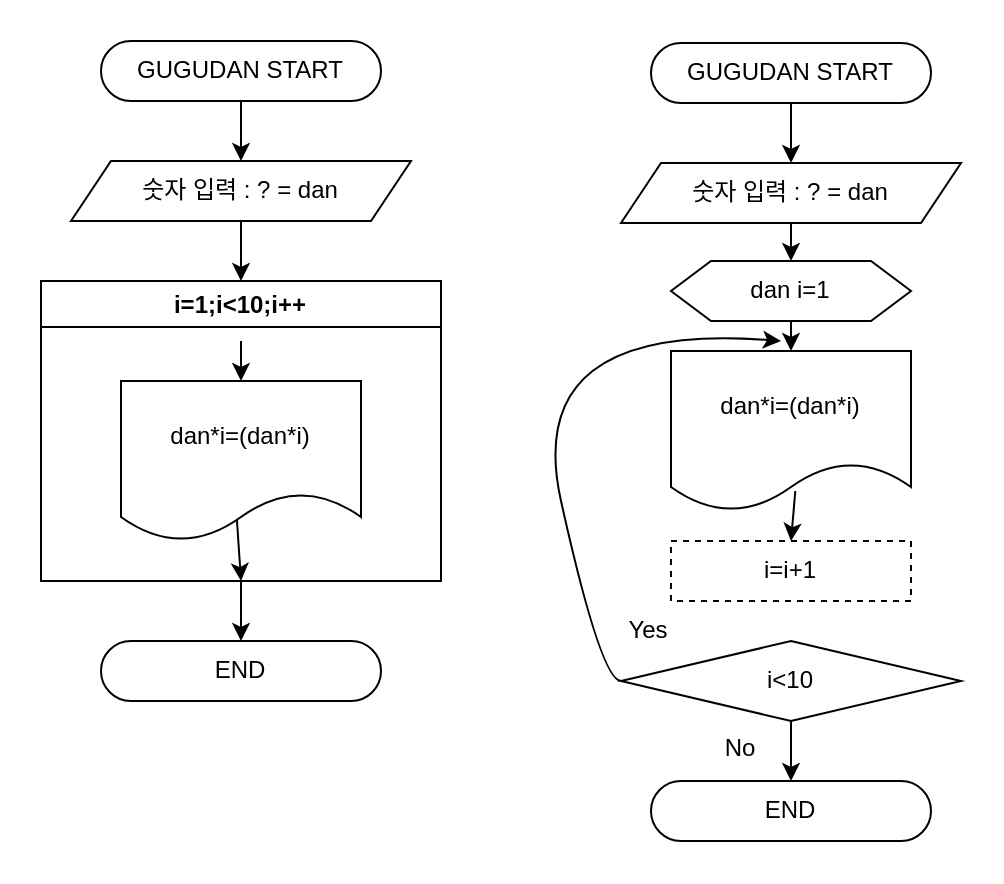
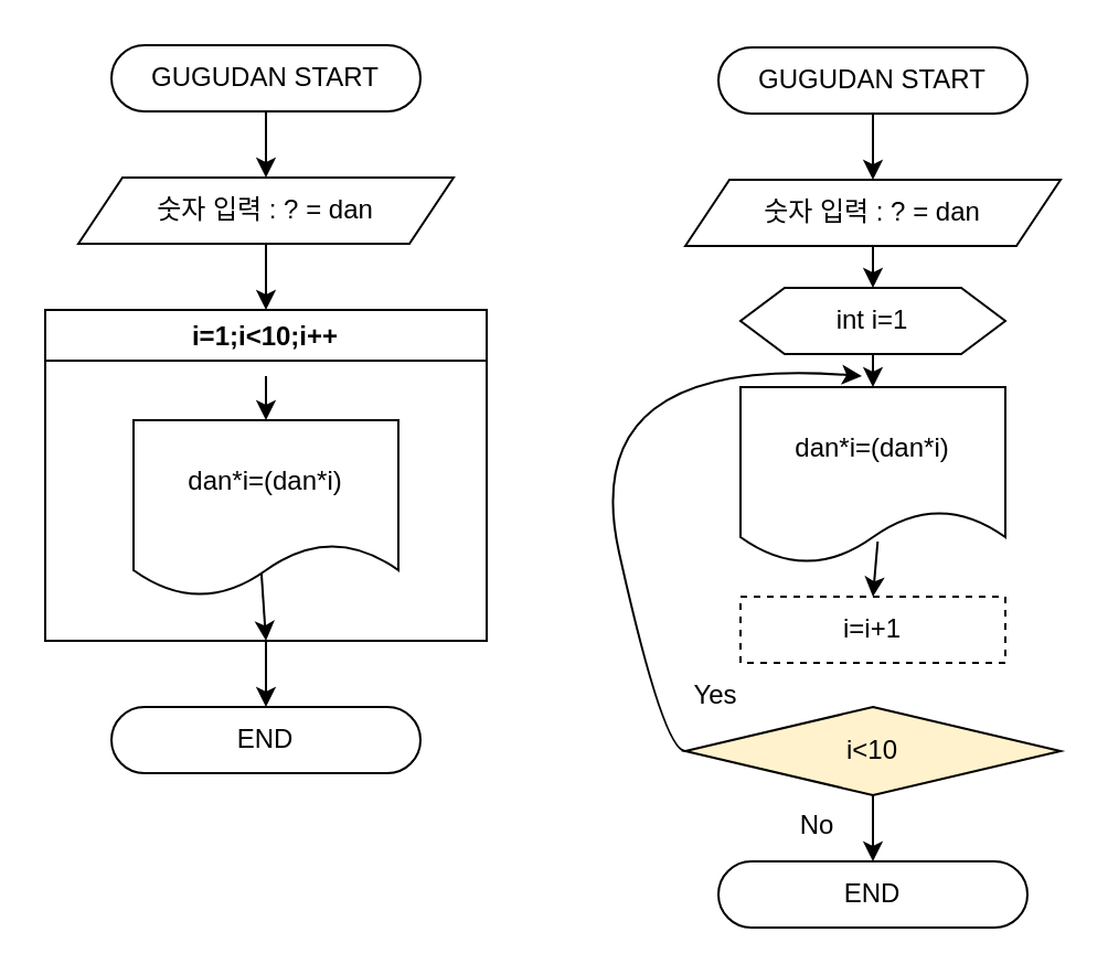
  <mxCell id="0" />
  <mxCell id="1" parent="0" />
  <mxCell id="2" style="edgeStyle=orthogonalEdgeStyle;rounded=0;orthogonalLoop=1;jettySize=auto;html=1;exitX=0.5;exitY=1;exitDx=0;exitDy=0;entryX=0.5;entryY=0;entryDx=0;entryDy=0;" edge="1" parent="1" source="3" target="6"><mxGeometry relative="1" as="geometry" /></mxCell>
  <mxCell id="3" value="GUGUDAN START" style="rounded=1;whiteSpace=wrap;html=1;arcSize=50;" vertex="1" parent="1"><mxGeometry x="50" y="20" width="140" height="30" as="geometry" /></mxCell>
  <mxCell id="4" value="END" style="rounded=1;whiteSpace=wrap;html=1;arcSize=50;" vertex="1" parent="1"><mxGeometry x="50" y="320" width="140" height="30" as="geometry" /></mxCell>
  <mxCell id="5" style="edgeStyle=orthogonalEdgeStyle;rounded=0;orthogonalLoop=1;jettySize=auto;html=1;exitX=0.5;exitY=1;exitDx=0;exitDy=0;entryX=0.5;entryY=0;entryDx=0;entryDy=0;" edge="1" parent="1" source="6" target="7"><mxGeometry relative="1" as="geometry" /></mxCell>
  <mxCell id="6" value="숫자 입력 : ? = dan" style="shape=parallelogram;perimeter=parallelogramPerimeter;whiteSpace=wrap;html=1;fixedSize=1;" vertex="1" parent="1"><mxGeometry x="35" y="80" width="170" height="30" as="geometry" /></mxCell>
  <mxCell id="7" value="i=1;i&lt;10;i++" style="swimlane;" vertex="1" parent="1"><mxGeometry x="20" y="140" width="200" height="150" as="geometry" /></mxCell>
  <mxCell id="8" value="dan*i=(dan*i)" style="shape=document;whiteSpace=wrap;html=1;boundedLbl=1;" vertex="1" parent="7"><mxGeometry x="40" y="50" width="120" height="80" as="geometry" /></mxCell>
  <mxCell id="9" value="" style="endArrow=classic;html=1;rounded=0;exitX=0.483;exitY=0.867;exitDx=0;exitDy=0;exitPerimeter=0;entryX=0.5;entryY=1;entryDx=0;entryDy=0;" edge="1" parent="7" source="8" target="7"><mxGeometry width="50" height="50" relative="1" as="geometry"><mxPoint x="250" y="140" as="sourcePoint" /><mxPoint x="300" y="90" as="targetPoint" /></mxGeometry></mxCell>
  <mxCell id="10" value="GUGUDAN START" style="rounded=1;whiteSpace=wrap;html=1;arcSize=50;" vertex="1" parent="1"><mxGeometry x="325" y="21" width="140" height="30" as="geometry" /></mxCell>
  <mxCell id="11" value="END" style="rounded=1;whiteSpace=wrap;html=1;arcSize=50;" vertex="1" parent="1"><mxGeometry x="325" y="390" width="140" height="30" as="geometry" /></mxCell>
  <mxCell id="12" value="숫자 입력 : ? = dan" style="shape=parallelogram;perimeter=parallelogramPerimeter;whiteSpace=wrap;html=1;fixedSize=1;" vertex="1" parent="1"><mxGeometry x="310" y="81" width="170" height="30" as="geometry" /></mxCell>
  <mxCell id="13" value="dan*i=(dan*i)" style="shape=document;whiteSpace=wrap;html=1;boundedLbl=1;" vertex="1" parent="1"><mxGeometry x="335" y="175" width="120" height="80" as="geometry" /></mxCell>
  <mxCell id="14" value="i=i+1" style="rounded=0;whiteSpace=wrap;html=1;dashed=1;" vertex="1" parent="1"><mxGeometry x="335" y="270" width="120" height="30" as="geometry" /></mxCell>
- <mxCell id="15" value="dan i=1" style="shape=hexagon;perimeter=hexagonPerimeter2;whiteSpace=wrap;html=1;fixedSize=1;" vertex="1" parent="1"><mxGeometry x="335" y="130" width="120" height="30" as="geometry" /></mxCell>
- <mxCell id="16" value="i&amp;lt;10" style="rhombus;whiteSpace=wrap;html=1;" vertex="1" parent="1"><mxGeometry x="310" y="320" width="170" height="40" as="geometry" /></mxCell>
+ <mxCell id="15" value="int i=1" style="shape=hexagon;perimeter=hexagonPerimeter2;whiteSpace=wrap;html=1;fixedSize=1;" vertex="1" parent="1"><mxGeometry x="335" y="130" width="120" height="30" as="geometry" /></mxCell>
+ <mxCell id="16" value="i&amp;lt;10" style="rhombus;whiteSpace=wrap;html=1;fillColor=#fff2cc;" vertex="1" parent="1"><mxGeometry x="310" y="320" width="170" height="40" as="geometry" /></mxCell>
  <mxCell id="17" value="" style="endArrow=classic;html=1;rounded=0;" edge="1" parent="1" target="8"><mxGeometry width="50" height="50" relative="1" as="geometry"><mxPoint x="120" y="170" as="sourcePoint" /><mxPoint x="320" y="230" as="targetPoint" /></mxGeometry></mxCell>
  <mxCell id="18" value="" style="endArrow=classic;html=1;rounded=0;exitX=0.5;exitY=1;exitDx=0;exitDy=0;entryX=0.5;entryY=0;entryDx=0;entryDy=0;" edge="1" parent="1" source="7" target="4"><mxGeometry width="50" height="50" relative="1" as="geometry"><mxPoint x="270" y="280" as="sourcePoint" /><mxPoint x="320" y="230" as="targetPoint" /></mxGeometry></mxCell>
  <mxCell id="19" value="" style="endArrow=classic;html=1;rounded=0;exitX=0.5;exitY=1;exitDx=0;exitDy=0;" edge="1" parent="1" source="10" target="12"><mxGeometry width="50" height="50" relative="1" as="geometry"><mxPoint x="270" y="280" as="sourcePoint" /><mxPoint x="320" y="230" as="targetPoint" /></mxGeometry></mxCell>
  <mxCell id="20" value="" style="endArrow=classic;html=1;rounded=0;exitX=0.5;exitY=1;exitDx=0;exitDy=0;" edge="1" parent="1" source="12" target="15"><mxGeometry width="50" height="50" relative="1" as="geometry"><mxPoint x="270" y="280" as="sourcePoint" /><mxPoint x="320" y="230" as="targetPoint" /></mxGeometry></mxCell>
  <mxCell id="21" value="" style="endArrow=classic;html=1;rounded=0;exitX=0.5;exitY=1;exitDx=0;exitDy=0;" edge="1" parent="1" source="15" target="13"><mxGeometry width="50" height="50" relative="1" as="geometry"><mxPoint x="270" y="280" as="sourcePoint" /><mxPoint x="320" y="230" as="targetPoint" /></mxGeometry></mxCell>
  <mxCell id="22" value="" style="endArrow=classic;html=1;rounded=0;exitX=0.518;exitY=0.875;exitDx=0;exitDy=0;exitPerimeter=0;entryX=0.5;entryY=0;entryDx=0;entryDy=0;" edge="1" parent="1" source="13" target="14"><mxGeometry width="50" height="50" relative="1" as="geometry"><mxPoint x="270" y="280" as="sourcePoint" /><mxPoint x="320" y="230" as="targetPoint" /></mxGeometry></mxCell>
  <mxCell id="23" value="" style="endArrow=classic;html=1;rounded=0;exitX=0.5;exitY=1;exitDx=0;exitDy=0;entryX=0.5;entryY=0;entryDx=0;entryDy=0;" edge="1" parent="1" source="16" target="11"><mxGeometry width="50" height="50" relative="1" as="geometry"><mxPoint x="270" y="280" as="sourcePoint" /><mxPoint x="320" y="230" as="targetPoint" /></mxGeometry></mxCell>
  <mxCell id="24" value="Yes" style="text;html=1;strokeColor=none;fillColor=none;align=center;verticalAlign=middle;whiteSpace=wrap;rounded=0;" vertex="1" parent="1"><mxGeometry x="294" y="300" width="60" height="30" as="geometry" /></mxCell>
  <mxCell id="25" value="" style="curved=1;endArrow=classic;html=1;rounded=0;exitX=0;exitY=0.5;exitDx=0;exitDy=0;" edge="1" parent="1" source="16"><mxGeometry width="50" height="50" relative="1" as="geometry"><mxPoint x="270" y="280" as="sourcePoint" /><mxPoint x="390" y="170" as="targetPoint" /><Array as="points"><mxPoint x="300" y="340" /><mxPoint x="260" y="160" /></Array></mxGeometry></mxCell>
  <mxCell id="26" value="No" style="text;html=1;strokeColor=none;fillColor=none;align=center;verticalAlign=middle;whiteSpace=wrap;rounded=0;" vertex="1" parent="1"><mxGeometry x="340" y="359" width="60" height="30" as="geometry" /></mxCell>
